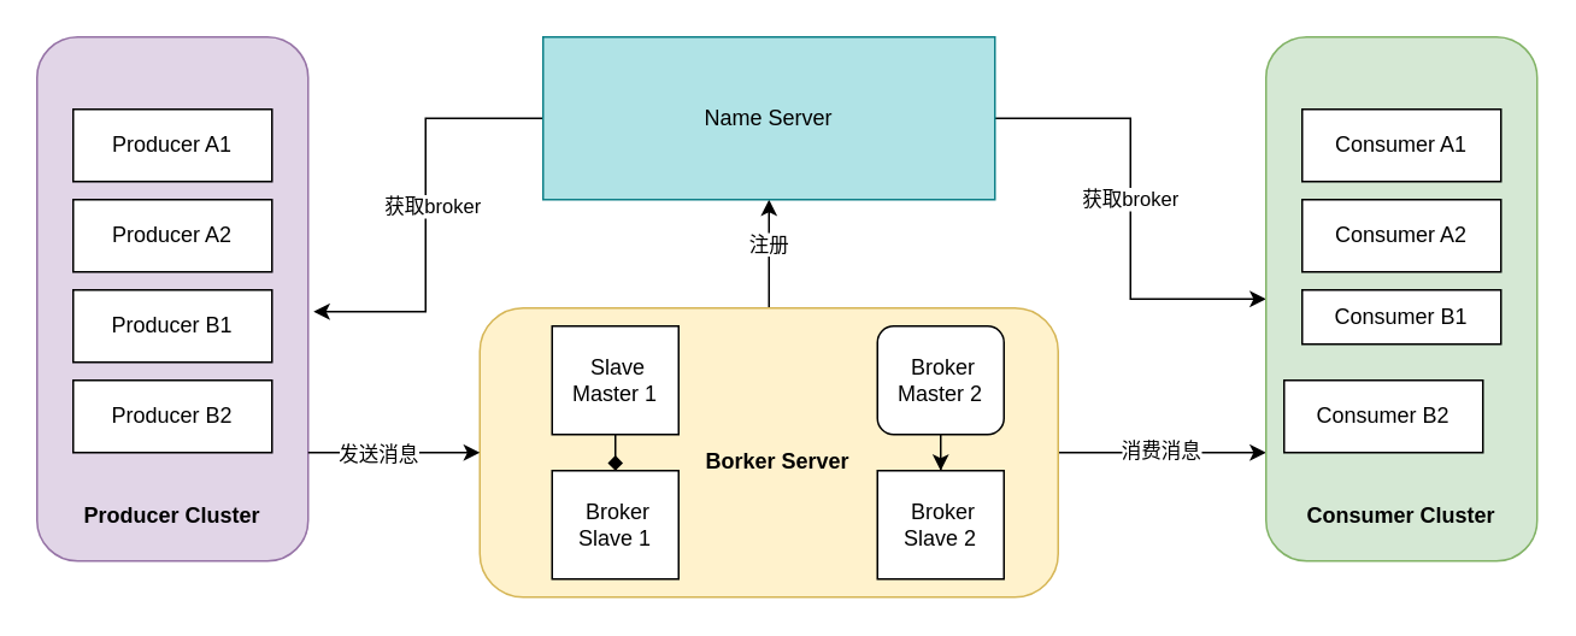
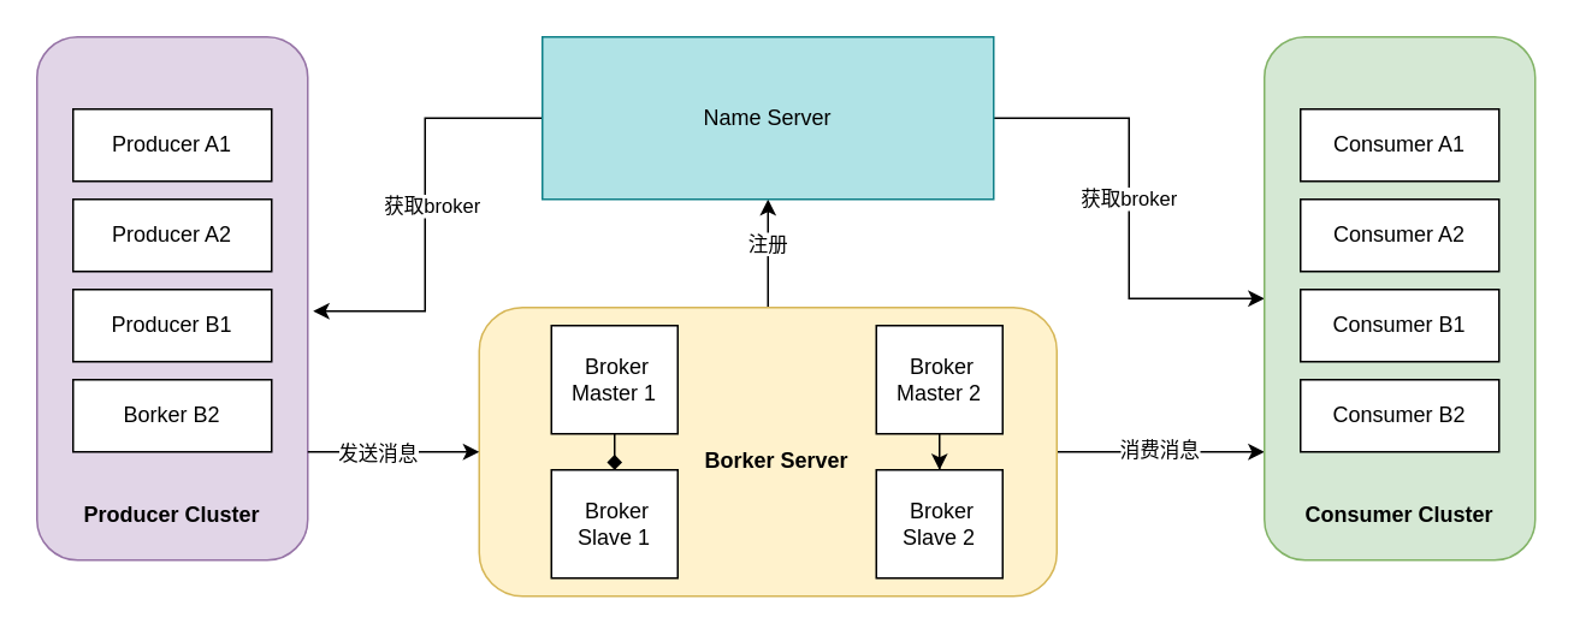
  <mxCell id="0" />
  <mxCell id="1" parent="0" />
  <mxCell id="2" value="" style="rounded=1;whiteSpace=wrap;html=1;fillColor=#e1d5e7;strokeColor=#9673a6;" vertex="1" parent="1"><mxGeometry x="20" y="20" width="150" height="290" as="geometry" /></mxCell>
  <mxCell id="3" style="edgeStyle=orthogonalEdgeStyle;rounded=0;orthogonalLoop=1;jettySize=auto;html=1;entryX=0.5;entryY=1;entryDx=0;entryDy=0;" edge="1" parent="1" source="7" target="12"><mxGeometry relative="1" as="geometry" /></mxCell>
  <mxCell id="4" value="注册" style="edgeLabel;html=1;align=center;verticalAlign=middle;resizable=0;points=[];" vertex="1" connectable="0" parent="3"><mxGeometry x="0.2" y="1" relative="1" as="geometry"><mxPoint as="offset" /></mxGeometry></mxCell>
  <mxCell id="5" style="edgeStyle=orthogonalEdgeStyle;rounded=0;orthogonalLoop=1;jettySize=auto;html=1;entryX=0;entryY=0.793;entryDx=0;entryDy=0;entryPerimeter=0;" edge="1" parent="1" source="7" target="23"><mxGeometry relative="1" as="geometry"><Array as="points"><mxPoint x="665" y="250" /></Array></mxGeometry></mxCell>
  <mxCell id="6" value="消费消息" style="edgeLabel;html=1;align=center;verticalAlign=middle;resizable=0;points=[];" vertex="1" connectable="0" parent="5"><mxGeometry x="-0.027" y="2" relative="1" as="geometry"><mxPoint as="offset" /></mxGeometry></mxCell>
  <mxCell id="7" value="" style="rounded=1;whiteSpace=wrap;html=1;fillColor=#fff2cc;strokeColor=#d6b656;" vertex="1" parent="1"><mxGeometry x="265" y="170" width="320" height="160" as="geometry" /></mxCell>
  <mxCell id="8" style="edgeStyle=orthogonalEdgeStyle;rounded=0;orthogonalLoop=1;jettySize=auto;html=1;entryX=1.02;entryY=0.524;entryDx=0;entryDy=0;entryPerimeter=0;" edge="1" parent="1" source="12" target="2"><mxGeometry relative="1" as="geometry" /></mxCell>
  <mxCell id="9" value="获取broker" style="edgeLabel;html=1;align=center;verticalAlign=middle;resizable=0;points=[];" vertex="1" connectable="0" parent="8"><mxGeometry x="-0.046" y="3" relative="1" as="geometry"><mxPoint y="1" as="offset" /></mxGeometry></mxCell>
  <mxCell id="10" style="edgeStyle=orthogonalEdgeStyle;rounded=0;orthogonalLoop=1;jettySize=auto;html=1;" edge="1" parent="1" source="12" target="23"><mxGeometry relative="1" as="geometry" /></mxCell>
  <mxCell id="11" value="获取broker" style="edgeLabel;html=1;align=center;verticalAlign=middle;resizable=0;points=[];" vertex="1" connectable="0" parent="10"><mxGeometry x="-0.046" y="-1" relative="1" as="geometry"><mxPoint as="offset" /></mxGeometry></mxCell>
  <mxCell id="12" value="Name Server" style="rounded=0;whiteSpace=wrap;html=1;fillColor=#b0e3e6;strokeColor=#0e8088;" vertex="1" parent="1"><mxGeometry x="300" y="20" width="250" height="90" as="geometry" /></mxCell>
  <mxCell id="13" style="edgeStyle=orthogonalEdgeStyle;rounded=0;orthogonalLoop=1;jettySize=auto;html=1;entryX=0.5;entryY=0;entryDx=0;entryDy=0;endArrow=diamond;" edge="1" parent="1" source="14" target="18"><mxGeometry relative="1" as="geometry" /></mxCell>
- <mxCell id="14" value="&amp;nbsp;Slave Master 1" style="rounded=0;whiteSpace=wrap;html=1;" vertex="1" parent="1"><mxGeometry x="305" y="180" width="70" height="60" as="geometry" /></mxCell>
+ <mxCell id="14" value="&amp;nbsp;Broker Master 1" style="rounded=0;whiteSpace=wrap;html=1;" vertex="1" parent="1"><mxGeometry x="305" y="180" width="70" height="60" as="geometry" /></mxCell>
  <mxCell id="15" value="Producer A1" style="rounded=0;whiteSpace=wrap;html=1;" vertex="1" parent="1"><mxGeometry x="40" y="60" width="110" height="40" as="geometry" /></mxCell>
  <mxCell id="16" style="edgeStyle=orthogonalEdgeStyle;rounded=0;orthogonalLoop=1;jettySize=auto;html=1;entryX=0.5;entryY=0;entryDx=0;entryDy=0;" edge="1" parent="1" source="17" target="19"><mxGeometry relative="1" as="geometry" /></mxCell>
- <mxCell id="17" value="&amp;nbsp;Broker Master 2" style="whiteSpace=wrap;html=1;rounded=1;" vertex="1" parent="1"><mxGeometry x="485" y="180" width="70" height="60" as="geometry" /></mxCell>
+ <mxCell id="17" value="&amp;nbsp;Broker Master 2" style="rounded=0;whiteSpace=wrap;html=1;" vertex="1" parent="1"><mxGeometry x="485" y="180" width="70" height="60" as="geometry" /></mxCell>
  <mxCell id="18" value="&amp;nbsp;Broker Slave 1" style="rounded=0;whiteSpace=wrap;html=1;" vertex="1" parent="1"><mxGeometry x="305" y="260" width="70" height="60" as="geometry" /></mxCell>
  <mxCell id="19" value="&amp;nbsp;Broker Slave 2" style="rounded=0;whiteSpace=wrap;html=1;" vertex="1" parent="1"><mxGeometry x="485" y="260" width="70" height="60" as="geometry" /></mxCell>
  <mxCell id="20" value="Producer A2" style="rounded=0;whiteSpace=wrap;html=1;" vertex="1" parent="1"><mxGeometry x="40" y="110" width="110" height="40" as="geometry" /></mxCell>
  <mxCell id="21" value="Producer B1" style="rounded=0;whiteSpace=wrap;html=1;" vertex="1" parent="1"><mxGeometry x="40" y="160" width="110" height="40" as="geometry" /></mxCell>
- <mxCell id="22" value="Producer B2" style="rounded=0;whiteSpace=wrap;html=1;" vertex="1" parent="1"><mxGeometry x="40" y="210" width="110" height="40" as="geometry" /></mxCell>
+ <mxCell id="22" value="Borker B2" style="rounded=0;whiteSpace=wrap;html=1;" vertex="1" parent="1"><mxGeometry x="40" y="210" width="110" height="40" as="geometry" /></mxCell>
  <mxCell id="23" value="" style="rounded=1;whiteSpace=wrap;html=1;fillColor=#d5e8d4;strokeColor=#82b366;" vertex="1" parent="1"><mxGeometry x="700" y="20" width="150" height="290" as="geometry" /></mxCell>
  <mxCell id="24" value="Consumer A1" style="rounded=0;whiteSpace=wrap;html=1;" vertex="1" parent="1"><mxGeometry x="720" y="60" width="110" height="40" as="geometry" /></mxCell>
  <mxCell id="25" value="Consumer A2" style="rounded=0;whiteSpace=wrap;html=1;" vertex="1" parent="1"><mxGeometry x="720" y="110" width="110" height="40" as="geometry" /></mxCell>
- <mxCell id="26" value="Consumer B1" style="rounded=0;whiteSpace=wrap;html=1;" vertex="1" parent="1"><mxGeometry x="720" y="160" width="110" height="30" as="geometry" /></mxCell>
- <mxCell id="27" value="Consumer B2" style="rounded=0;whiteSpace=wrap;html=1;" vertex="1" parent="1"><mxGeometry x="710" y="210" width="110" height="40" as="geometry" /></mxCell>
+ <mxCell id="26" value="Consumer B1" style="rounded=0;whiteSpace=wrap;html=1;" vertex="1" parent="1"><mxGeometry x="720" y="160" width="110" height="40" as="geometry" /></mxCell>
+ <mxCell id="27" value="Consumer B2" style="rounded=0;whiteSpace=wrap;html=1;" vertex="1" parent="1"><mxGeometry x="720" y="210" width="110" height="40" as="geometry" /></mxCell>
  <mxCell id="28" value="&lt;b&gt;Consumer Cluster&lt;/b&gt;" style="text;html=1;strokeColor=none;fillColor=none;align=center;verticalAlign=middle;whiteSpace=wrap;rounded=0;" vertex="1" parent="1"><mxGeometry x="720" y="270" width="110" height="30" as="geometry" /></mxCell>
  <mxCell id="29" value="&lt;b&gt;Producer Cluster&lt;/b&gt;" style="text;html=1;strokeColor=none;fillColor=none;align=center;verticalAlign=middle;whiteSpace=wrap;rounded=0;" vertex="1" parent="1"><mxGeometry x="40" y="270" width="110" height="30" as="geometry" /></mxCell>
  <mxCell id="30" value="&lt;b&gt;Borker Server&lt;/b&gt;" style="text;html=1;strokeColor=none;fillColor=none;align=center;verticalAlign=middle;whiteSpace=wrap;rounded=0;" vertex="1" parent="1"><mxGeometry x="375" y="240" width="110" height="30" as="geometry" /></mxCell>
  <mxCell id="31" value="" style="endArrow=classic;html=1;rounded=0;entryX=0;entryY=0.5;entryDx=0;entryDy=0;exitX=1;exitY=0.793;exitDx=0;exitDy=0;exitPerimeter=0;" edge="1" parent="1" source="2" target="7"><mxGeometry width="50" height="50" relative="1" as="geometry"><mxPoint x="185" y="250" as="sourcePoint" /><mxPoint x="245" y="210" as="targetPoint" /></mxGeometry></mxCell>
  <mxCell id="32" value="发送消息" style="edgeLabel;html=1;align=center;verticalAlign=middle;resizable=0;points=[];" vertex="1" connectable="0" parent="31"><mxGeometry x="-0.17" y="-1" relative="1" as="geometry"><mxPoint as="offset" /></mxGeometry></mxCell>
